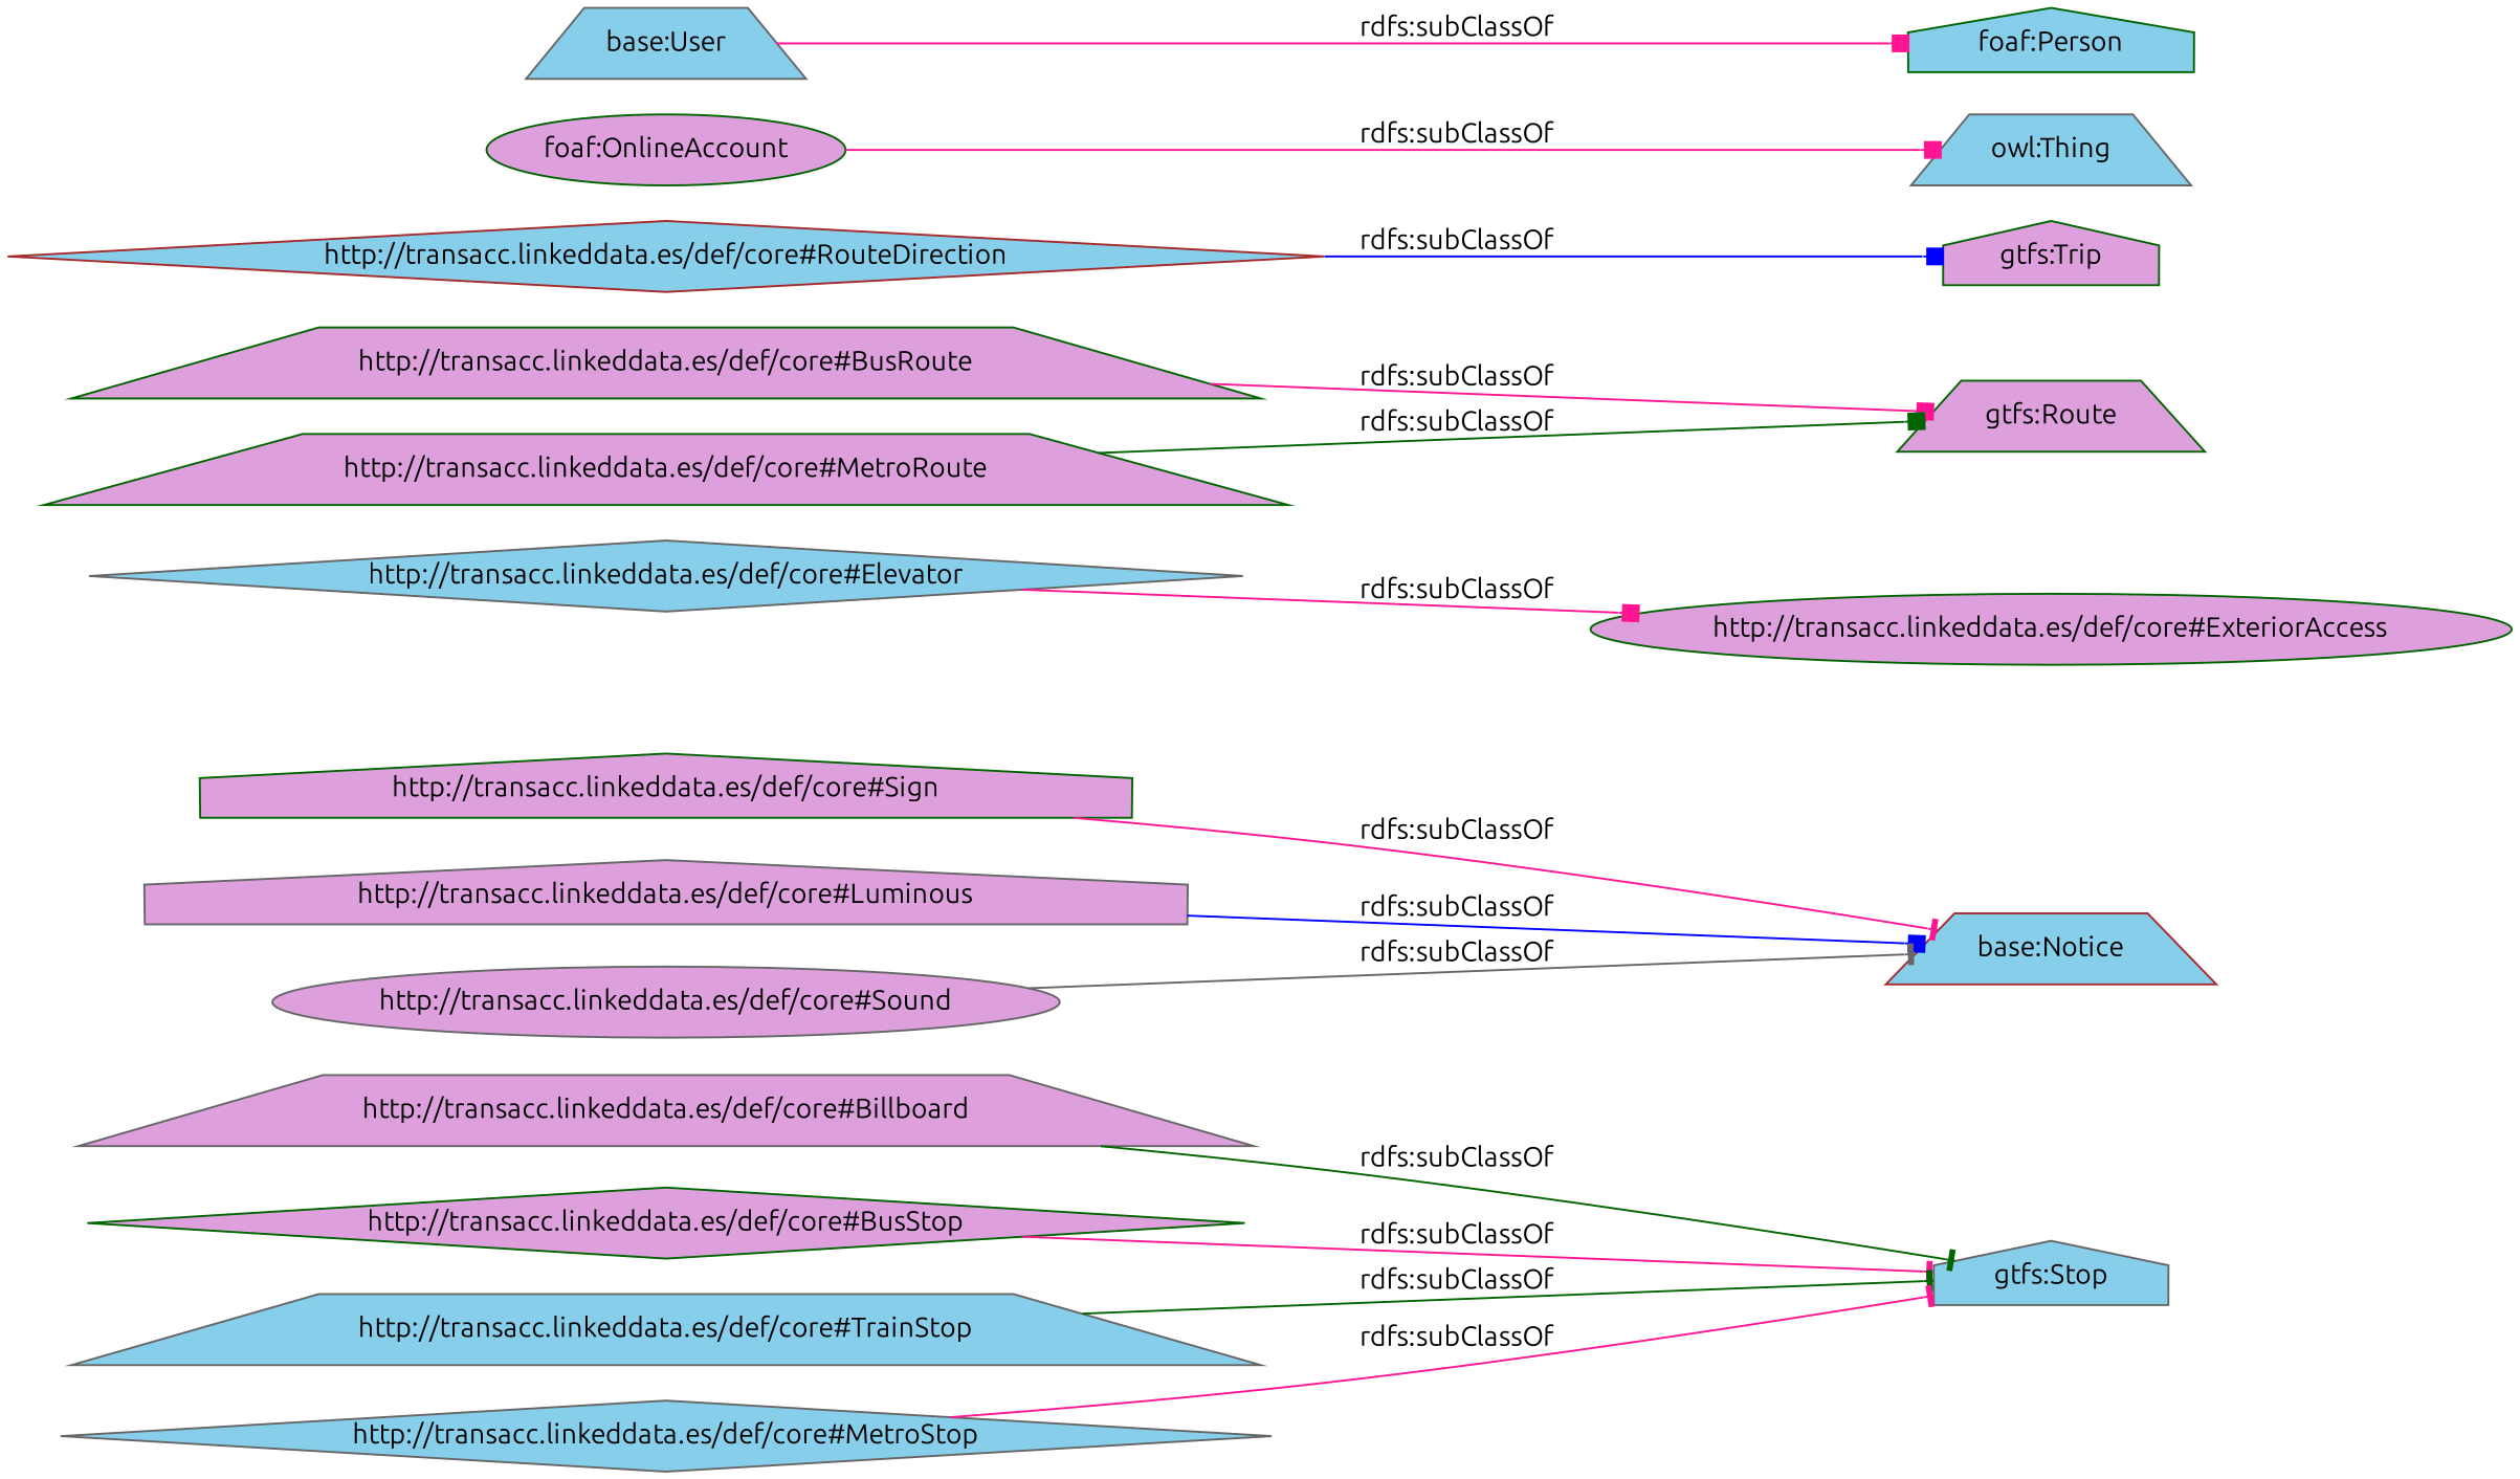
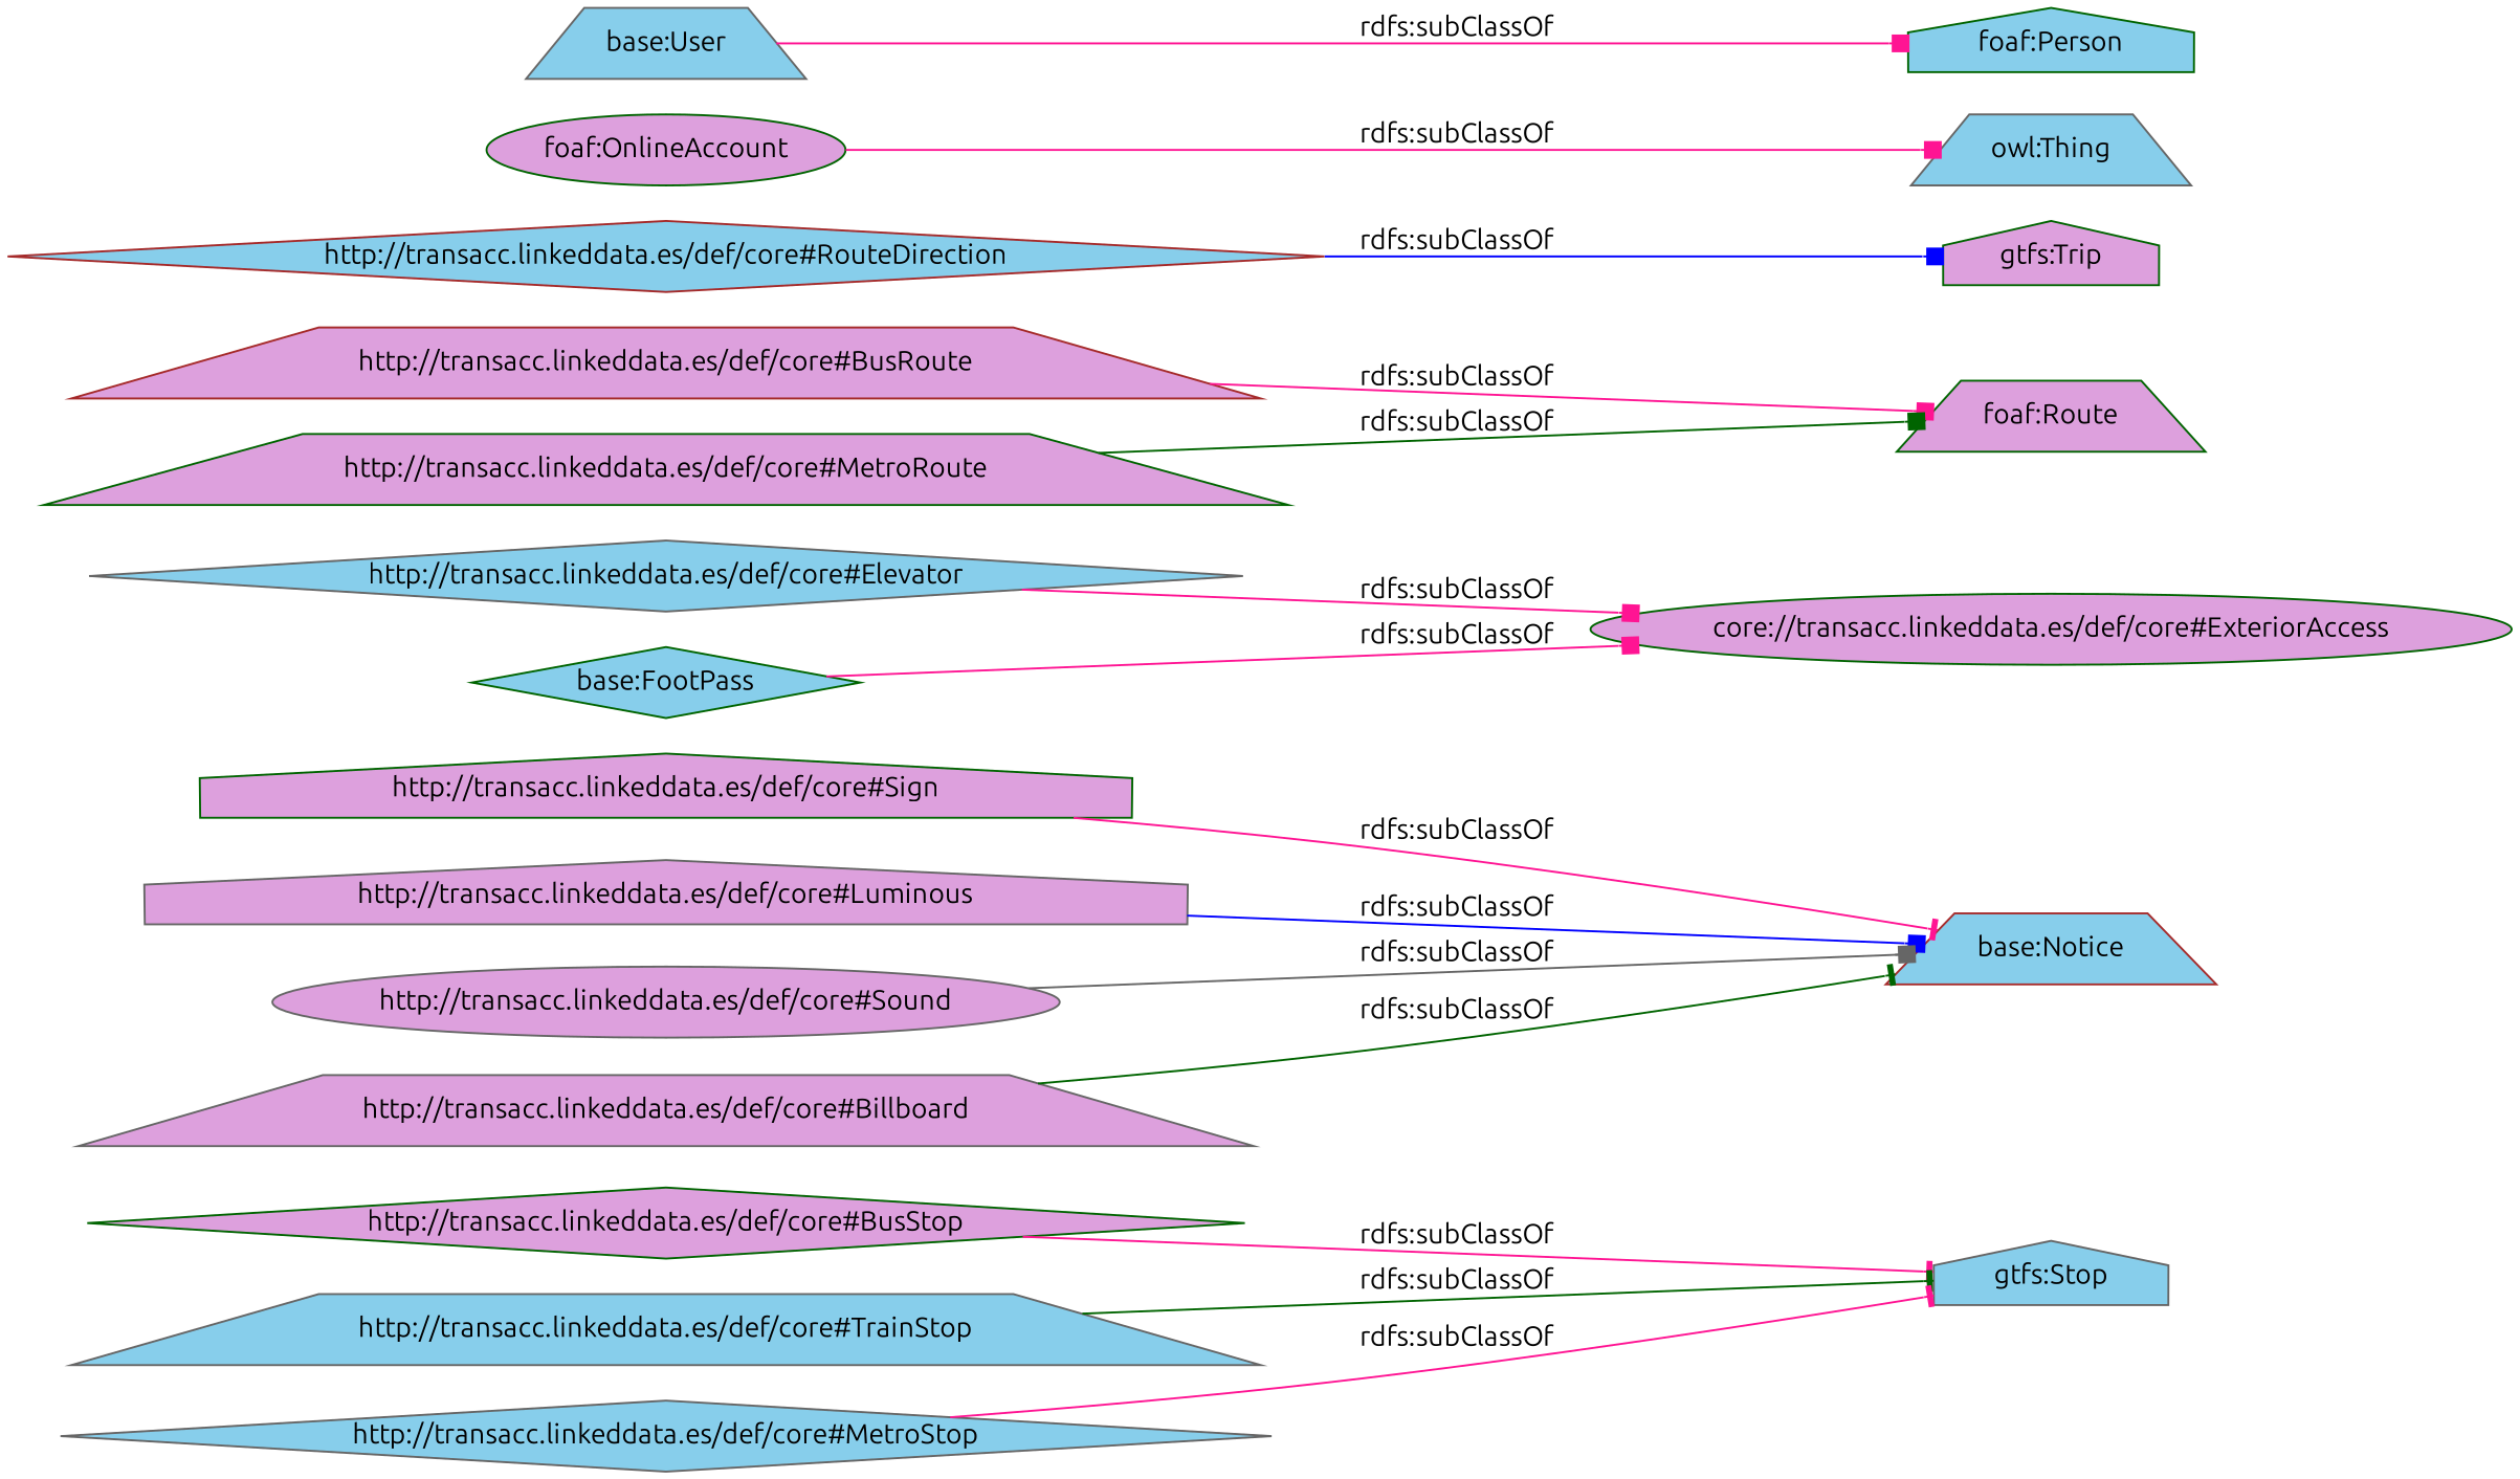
  digraph {
    fontname=Ubuntu
    rankdir=LR
    node [color=darkgreen fillcolor=plum fontname=Ubuntu shape=trapezium style=filled]
    edge [arrowhead=box color=deeppink fontname=Ubuntu]
    "http://transacc.linkeddata.es/def/core#Sign" [shape=house]
    "base:Notice" [color=brown fillcolor=skyblue]
    "http://transacc.linkeddata.es/def/core#Elevator" [color=gray40 fillcolor=skyblue shape=diamond]
-   "http://transacc.linkeddata.es/def/core#ExteriorAccess" [shape=ellipse]
+   "http://transacc.linkeddata.es/def/core#ExteriorAccess" [shape=ellipse label="core://transacc.linkeddata.es/def/core#ExteriorAccess"]
+   "base:FootPass" [fillcolor=skyblue shape=diamond]
    "http://transacc.linkeddata.es/def/core#BusStop" [shape=diamond]
    "gtfs:Stop" [color=gray40 fillcolor=skyblue shape=house]
-   "http://transacc.linkeddata.es/def/core#BusRoute"
-   "gtfs:Route"
+   "http://transacc.linkeddata.es/def/core#BusRoute" [color=brown]
+   "gtfs:Route" [label="foaf:Route"]
    "http://transacc.linkeddata.es/def/core#TrainStop" [color=gray40 fillcolor=skyblue]
    "http://transacc.linkeddata.es/def/core#Luminous" [color=gray40 shape=house]
    "http://transacc.linkeddata.es/def/core#Billboard" [color=gray40]
    "http://transacc.linkeddata.es/def/core#RouteDirection" [color=brown fillcolor=skyblue shape=diamond]
    "gtfs:Trip" [shape=house]
    "foaf:OnlineAccount" [shape=ellipse]
    "owl:Thing" [color=gray40 fillcolor=skyblue]
    "http://transacc.linkeddata.es/def/core#Sound" [color=gray40 shape=ellipse]
    "http://transacc.linkeddata.es/def/core#MetroStop" [color=gray40 fillcolor=skyblue shape=diamond]
    "http://transacc.linkeddata.es/def/core#MetroRoute"
    "base:User" [color=gray40 fillcolor=skyblue]
    "foaf:Person" [fillcolor=skyblue shape=house]
    "http://transacc.linkeddata.es/def/core#Sign" -> "base:Notice" [arrowhead=tee label="rdfs:subClassOf"]
    "http://transacc.linkeddata.es/def/core#Elevator" -> "http://transacc.linkeddata.es/def/core#ExteriorAccess" [label="rdfs:subClassOf"]
+   "base:FootPass" -> "http://transacc.linkeddata.es/def/core#ExteriorAccess" [label="rdfs:subClassOf"]
    "http://transacc.linkeddata.es/def/core#BusStop" -> "gtfs:Stop" [arrowhead=tee label="rdfs:subClassOf"]
    "http://transacc.linkeddata.es/def/core#BusRoute" -> "gtfs:Route" [label="rdfs:subClassOf"]
    "http://transacc.linkeddata.es/def/core#TrainStop" -> "gtfs:Stop" [arrowhead=tee color=darkgreen label="rdfs:subClassOf"]
    "http://transacc.linkeddata.es/def/core#Luminous" -> "base:Notice" [color=blue label="rdfs:subClassOf"]
-   "http://transacc.linkeddata.es/def/core#Billboard" -> "gtfs:Stop" [arrowhead=tee color=darkgreen label="rdfs:subClassOf"]
+   "http://transacc.linkeddata.es/def/core#Billboard" -> "base:Notice" [arrowhead=tee color=darkgreen label="rdfs:subClassOf"]
    "http://transacc.linkeddata.es/def/core#RouteDirection" -> "gtfs:Trip" [color=blue label="rdfs:subClassOf"]
    "foaf:OnlineAccount" -> "owl:Thing" [label="rdfs:subClassOf"]
-   "http://transacc.linkeddata.es/def/core#Sound" -> "base:Notice" [arrowhead=tee color=gray40 label="rdfs:subClassOf"]
+   "http://transacc.linkeddata.es/def/core#Sound" -> "base:Notice" [color=gray40 label="rdfs:subClassOf"]
    "http://transacc.linkeddata.es/def/core#MetroStop" -> "gtfs:Stop" [arrowhead=tee label="rdfs:subClassOf"]
    "http://transacc.linkeddata.es/def/core#MetroRoute" -> "gtfs:Route" [color=darkgreen label="rdfs:subClassOf"]
    "base:User" -> "foaf:Person" [label="rdfs:subClassOf"]
  }
